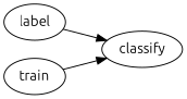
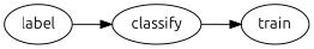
  digraph {
    fontname=Ubuntu
    rankdir=LR
    node [fontname=Ubuntu]
    edge [fontname=Ubuntu]
    label
    classify
    train
    label -> classify
-   train -> classify
+   classify -> train
  }
